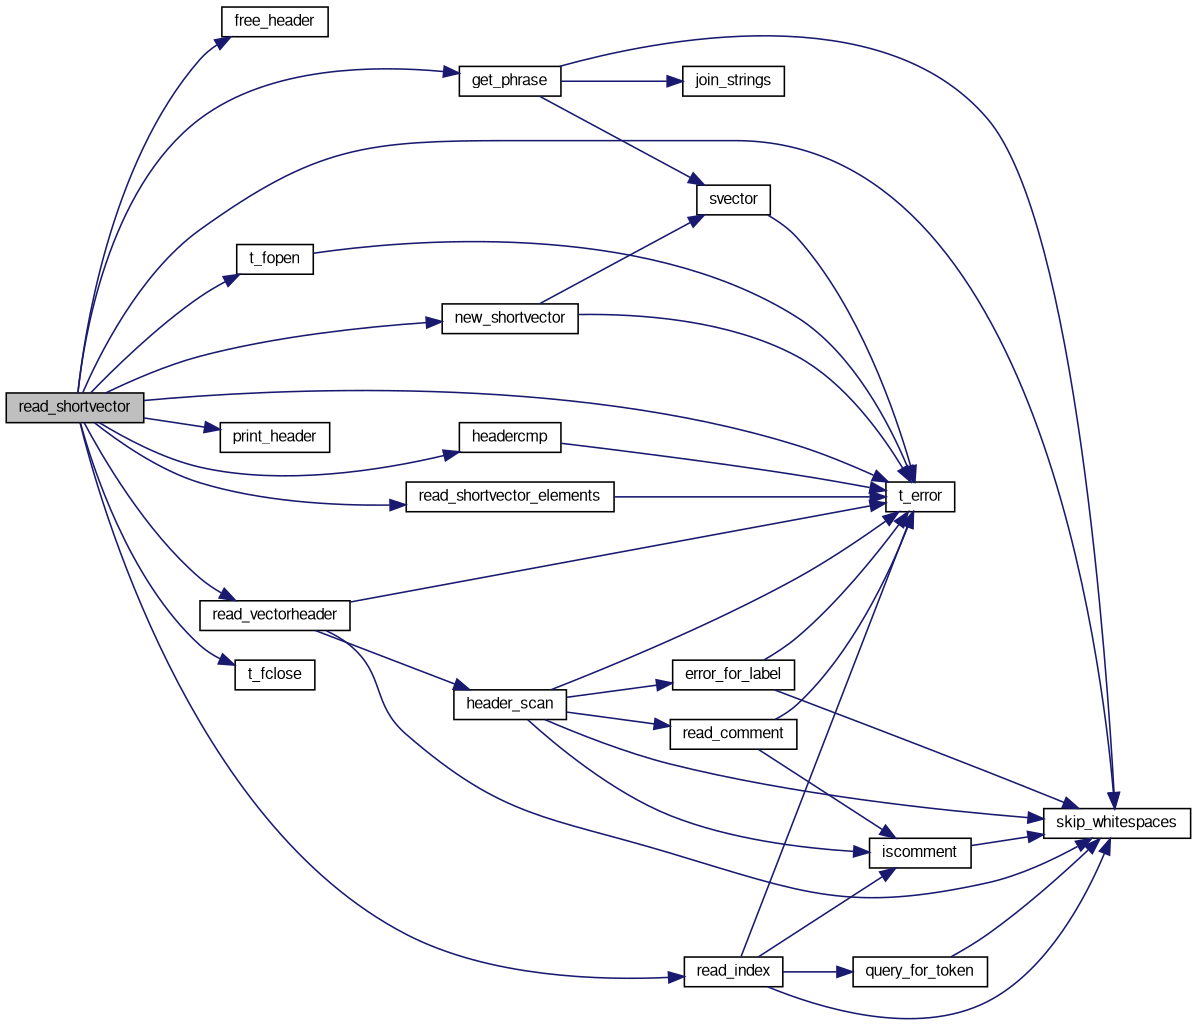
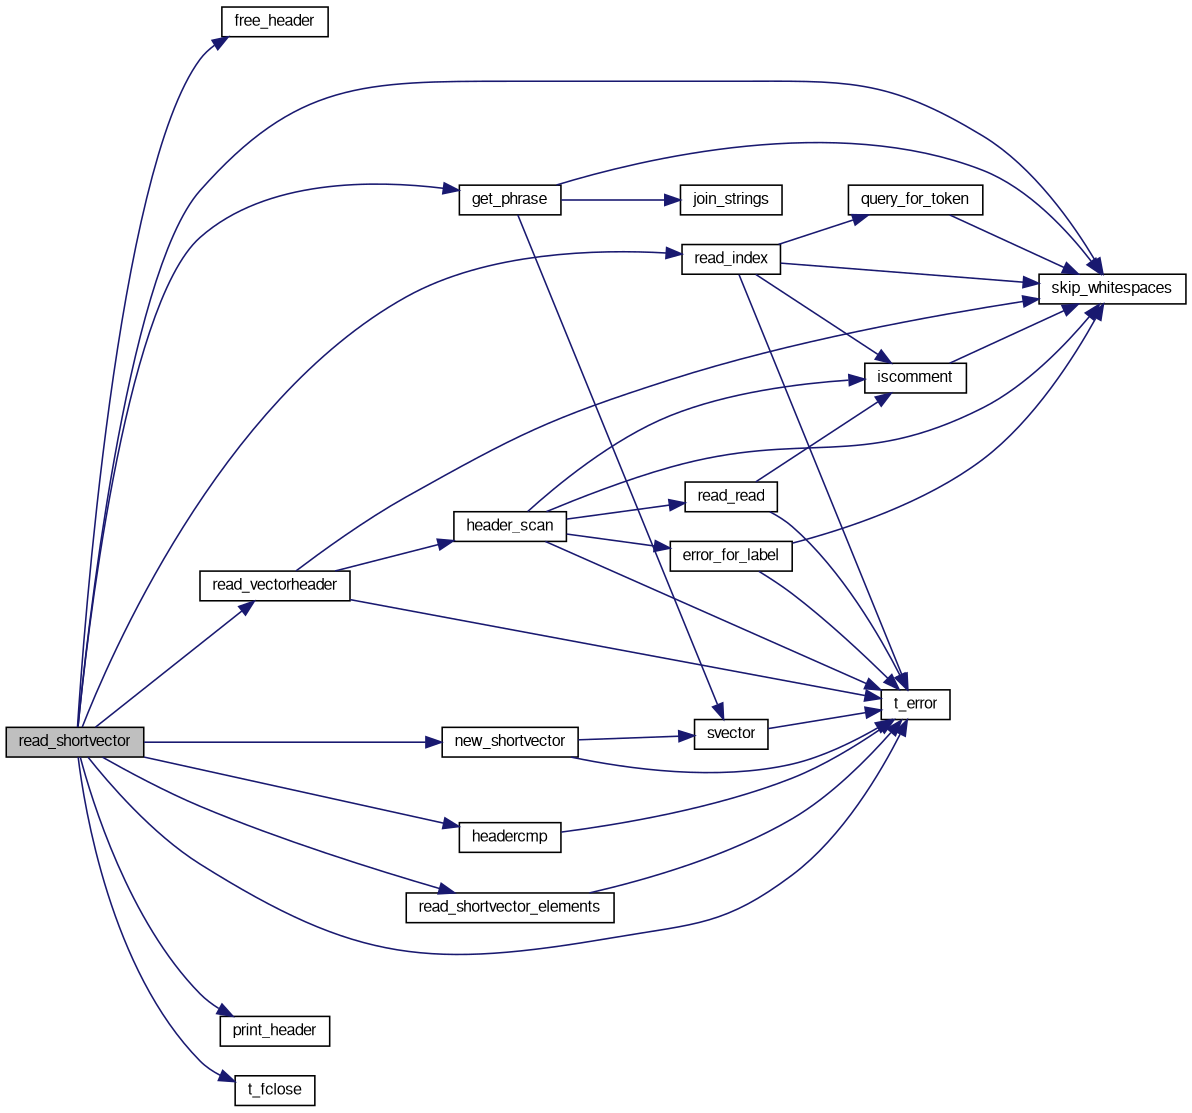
  digraph {
    rankdir=LR
    node [color=black fontname=FreeSans fontsize=10 shape=record]
    edge [color=midnightblue fontname=FreeSans fontsize=10 labelfontname=FreeSans labelfontsize=10 style=solid]
    n1 [fillcolor=grey75 fontcolor=black height=0.2 label=read_shortvector style=filled width=0.4]
    n2 [height=0.2 label=free_header width=0.4]
    n3 [height=0.2 label=get_phrase width=0.4]
    n4 [height=0.2 label=skip_whitespaces width=0.4]
    n5 [height=0.2 label=t_error width=0.4]
    n6 [height=0.2 label=headercmp width=0.4]
    n7 [height=0.2 label=new_shortvector width=0.4]
    n8 [height=0.2 label=print_header width=0.4]
    n9 [height=0.2 label=read_index width=0.4]
    n10 [height=0.2 label=read_shortvector_elements width=0.4]
    n11 [height=0.2 label=read_vectorheader width=0.4]
    n12 [height=0.2 label=t_fclose width=0.4]
-   n13 [height=0.2 label=t_fopen width=0.4]
    n14 [height=0.2 label=join_strings width=0.4]
    n15 [height=0.2 label=svector width=0.4]
    n16 [height=0.2 label=query_for_token width=0.4]
    n17 [height=0.2 label=iscomment width=0.4]
    n18 [height=0.2 label=header_scan width=0.4]
-   n19 [height=0.2 label=read_comment width=0.4]
+   n19 [height=0.2 label=read_read width=0.4]
    n20 [height=0.2 label=error_for_label width=0.4]
    n1 -> n2
    n1 -> n3
    n1 -> n4
    n1 -> n5
    n1 -> n6
    n1 -> n7
    n1 -> n8
    n1 -> n9
    n1 -> n10
    n1 -> n11
    n1 -> n12
-   n1 -> n13
    n3 -> n4
    n3 -> n14
    n3 -> n15
    n6 -> n5
    n7 -> n5
    n7 -> n15
    n9 -> n4
    n9 -> n5
    n9 -> n16
    n9 -> n17
    n10 -> n5
    n11 -> n4
    n11 -> n5
    n11 -> n18
-   n13 -> n5
    n15 -> n5
    n16 -> n4
    n17 -> n4
    n18 -> n4
    n18 -> n5
    n18 -> n17
    n18 -> n19
    n18 -> n20
    n19 -> n5
    n19 -> n17
    n20 -> n4
    n20 -> n5
  }
